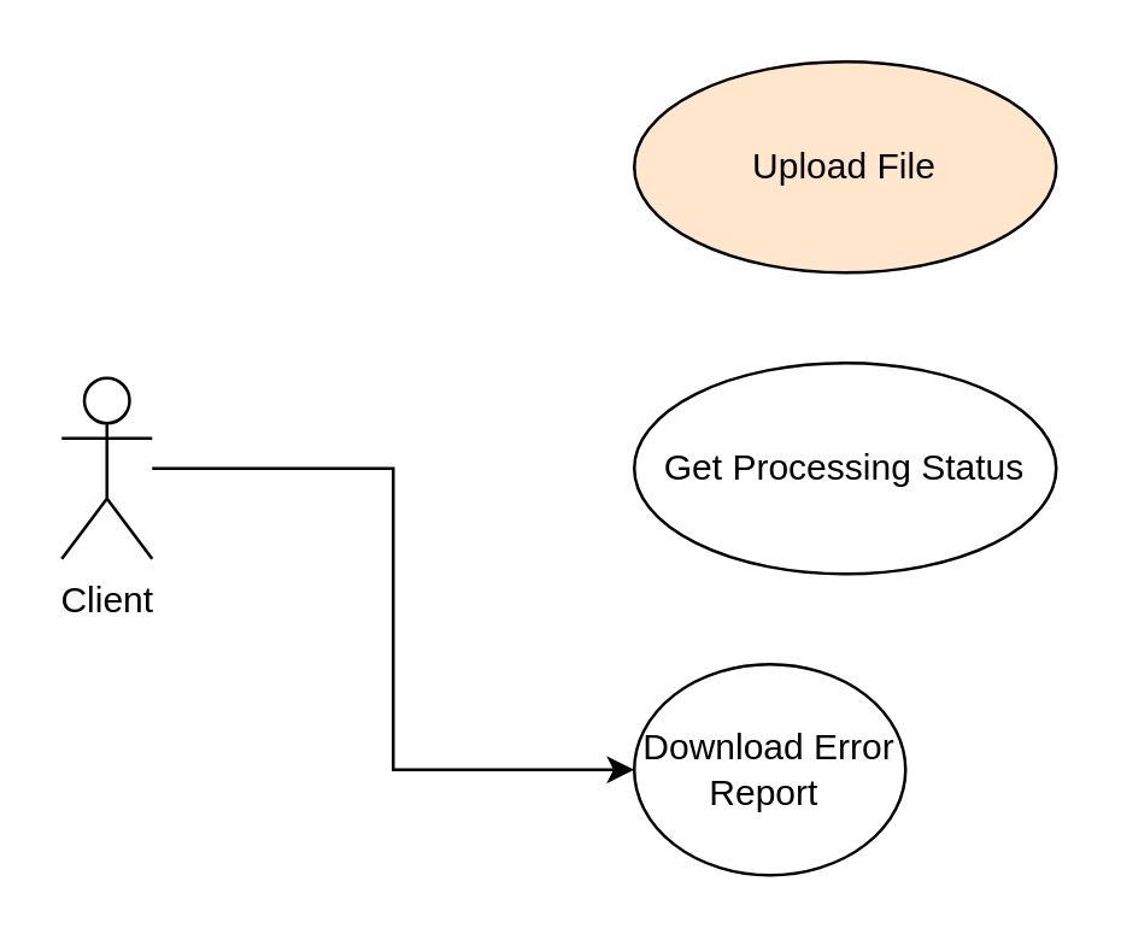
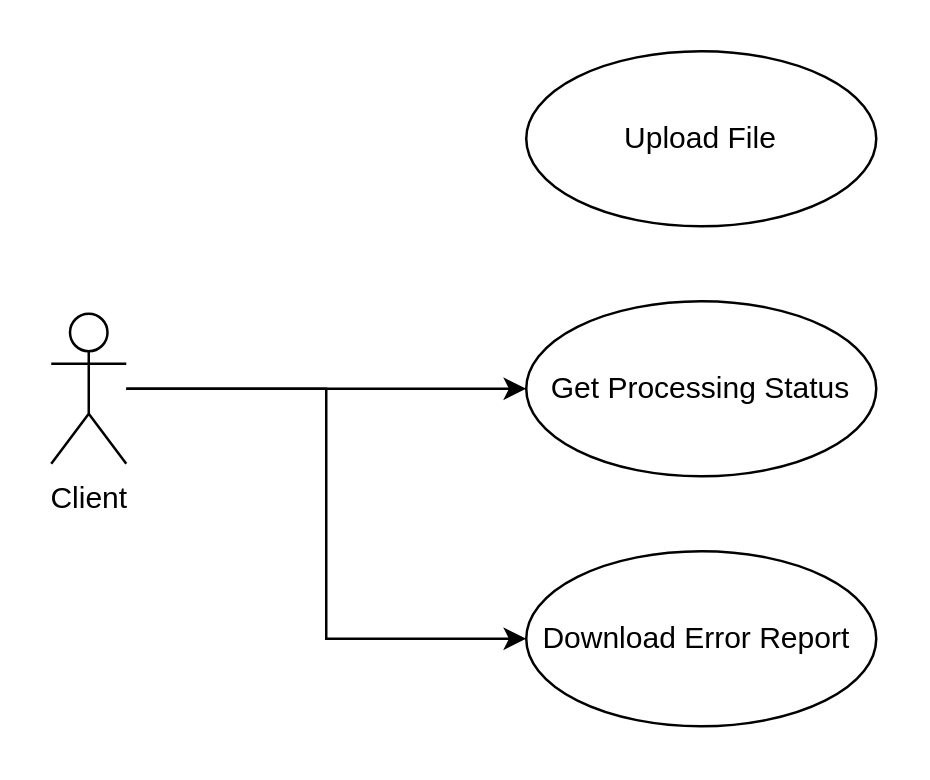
  <mxCell id="0" />
  <mxCell id="1" parent="0" />
+ <mxCell id="2" style="edgeStyle=orthogonalEdgeStyle;rounded=0;orthogonalLoop=1;jettySize=auto;html=1;entryX=0;entryY=0.5;entryDx=0;entryDy=0;" edge="1" parent="1" source="4" target="6"><mxGeometry relative="1" as="geometry" /></mxCell>
  <mxCell id="3" style="edgeStyle=orthogonalEdgeStyle;rounded=0;orthogonalLoop=1;jettySize=auto;html=1;entryX=0;entryY=0.5;entryDx=0;entryDy=0;" edge="1" parent="1" source="4" target="7"><mxGeometry relative="1" as="geometry" /></mxCell>
  <mxCell id="4" value="Client" style="shape=umlActor;verticalLabelPosition=bottom;verticalAlign=top;html=1;outlineConnect=0;" vertex="1" parent="1"><mxGeometry x="20" y="125" width="30" height="60" as="geometry" /></mxCell>
- <mxCell id="5" value="Upload File" style="ellipse;whiteSpace=wrap;html=1;fillColor=#ffe6cc;" vertex="1" parent="1"><mxGeometry x="210" y="20" width="140" height="70" as="geometry" /></mxCell>
+ <mxCell id="5" value="Upload File" style="ellipse;whiteSpace=wrap;html=1;" vertex="1" parent="1"><mxGeometry x="210" y="20" width="140" height="70" as="geometry" /></mxCell>
  <mxCell id="6" value="Get Processing Status" style="ellipse;whiteSpace=wrap;html=1;" vertex="1" parent="1"><mxGeometry x="210" y="120" width="140" height="70" as="geometry" /></mxCell>
- <mxCell id="7" value="Download Error Report&lt;span style=&quot;background-color: transparent; color: light-dark(rgb(0, 0, 0), rgb(255, 255, 255));&quot;&gt;&amp;nbsp;&lt;/span&gt;" style="ellipse;whiteSpace=wrap;html=1;" vertex="1" parent="1"><mxGeometry x="210" y="220" width="90" height="70" as="geometry" /></mxCell>
+ <mxCell id="7" value="Download Error Report&lt;span style=&quot;background-color: transparent; color: light-dark(rgb(0, 0, 0), rgb(255, 255, 255));&quot;&gt;&amp;nbsp;&lt;/span&gt;" style="ellipse;whiteSpace=wrap;html=1;" vertex="1" parent="1"><mxGeometry x="210" y="220" width="140" height="70" as="geometry" /></mxCell>
